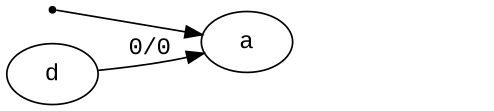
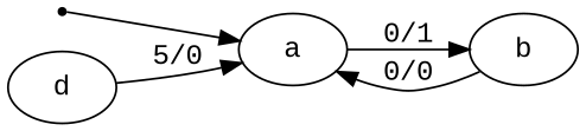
  digraph {
    fontname="Liberation Mono"
    rankdir=LR
    node [fontname="Liberation Mono"]
    edge [fontname="Liberation Mono"]
    INIT [shape=point]
    n2 [label=a]
+   n3 [label=b]
    n4 [label=d]
    INIT -> n2
-   n4 -> n2 [label="0/0"]
+   n2 -> n3 [label="0/1"]
+   n3 -> n2 [label="0/0"]
+   n4 -> n2 [label="5/0"]
  }
